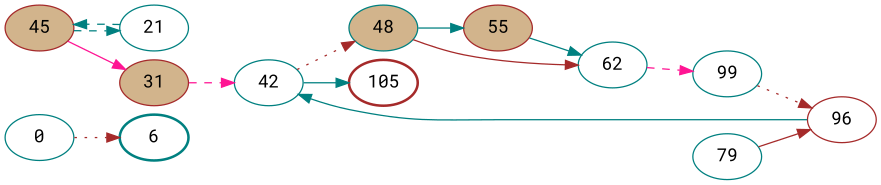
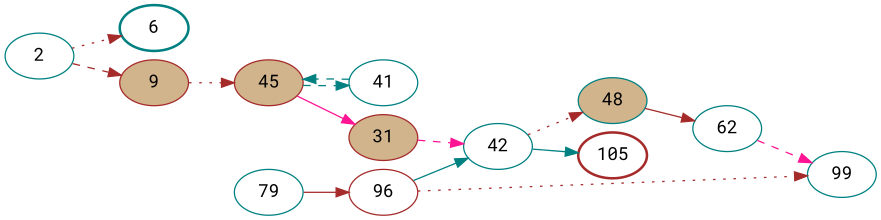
  digraph {
    fontname="Roboto Mono"
    nodesep=0.1
    rankdir=LR
    node [color=teal fillcolor=white fontname="Roboto Mono" style=filled]
    edge [color=brown fontname="Roboto Mono" style=solid]
    6 [style="bold,filled"]
-   0
+   0 [label=2]
+   9 [color=brown fillcolor=tan]
    n4 [color=brown fillcolor=tan label=45]
-   21
+   21 [label=41]
    n6 [color=brown fillcolor=tan label=31]
    42
    48 [fillcolor=tan]
    105 [color=brown style="bold,filled"]
-   55 [color=brown fillcolor=tan]
    62
    n12 [label=99]
    96 [color=brown]
    79
    0 -> 6 [style=dotted]
+   0 -> 9 [style=dashed]
+   9 -> n4 [style=dotted]
    n4 -> 21 [color=teal style=dashed]
    n4 -> n6 [color=deeppink]
    21 -> n4 [color=teal style=dashed]
    n6 -> 42 [color=deeppink style=dashed]
    42 -> 48 [style=dotted]
    42 -> 105 [color=teal]
-   48 -> 55 [color=teal]
    48 -> 62
-   55 -> 62 [color=teal]
    62 -> n12 [color=deeppink style=dashed]
-   n12 -> 96 [style=dotted]
+   96 -> n12 [style=dotted]
    96 -> 42 [color=teal]
    79 -> 96
  }
